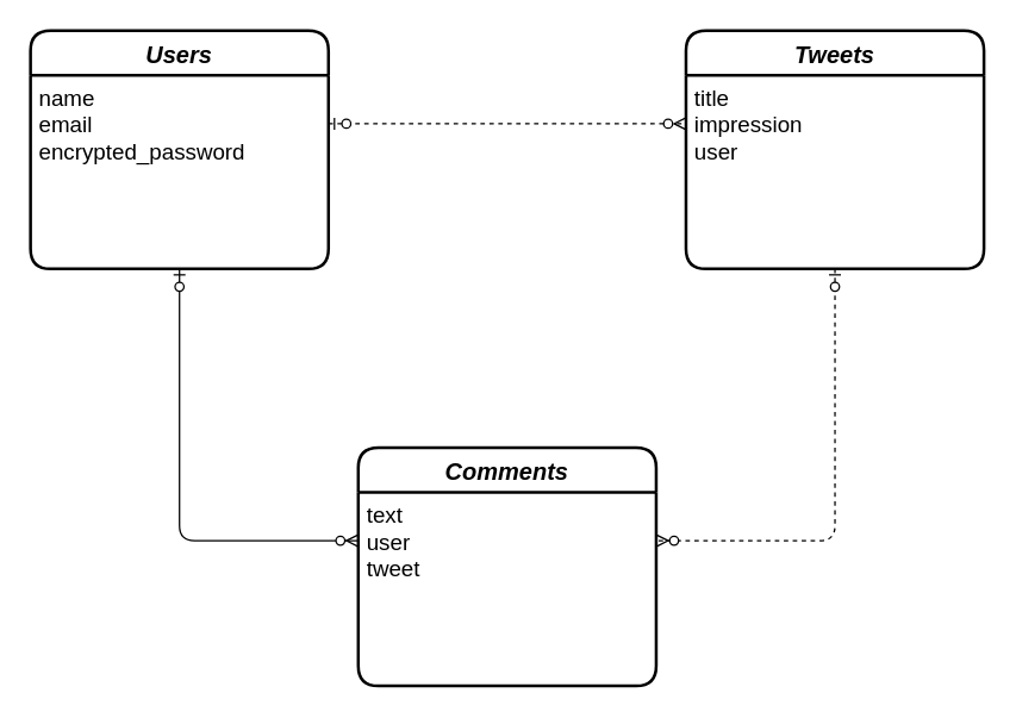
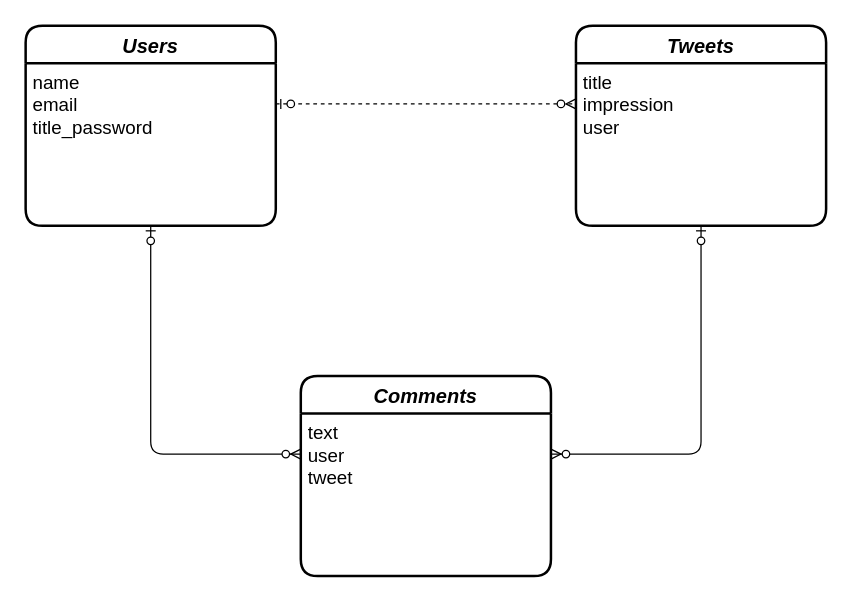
  <mxCell id="0" />
  <mxCell id="1" parent="0" />
  <mxCell id="2" value="Users" style="swimlane;childLayout=stackLayout;horizontal=1;startSize=30;horizontalStack=0;rounded=1;fontSize=16;fontStyle=3;strokeWidth=2;resizeParent=0;resizeLast=1;shadow=0;dashed=0;align=center;" parent="1" vertex="1"><mxGeometry x="20" y="20" width="200" height="160" as="geometry" /></mxCell>
- <mxCell id="3" value="name&#10;email&#10;encrypted_password&#10;" style="align=left;strokeColor=none;fillColor=none;spacingLeft=4;fontSize=15;verticalAlign=top;resizable=0;rotatable=0;part=1;" parent="2" vertex="1"><mxGeometry y="30" width="200" height="130" as="geometry" /></mxCell>
+ <mxCell id="3" value="name&#10;email&#10;title_password&#10;" style="align=left;strokeColor=none;fillColor=none;spacingLeft=4;fontSize=15;verticalAlign=top;resizable=0;rotatable=0;part=1;" parent="2" vertex="1"><mxGeometry y="30" width="200" height="130" as="geometry" /></mxCell>
  <mxCell id="4" value="Tweets" style="swimlane;childLayout=stackLayout;horizontal=1;startSize=30;horizontalStack=0;rounded=1;fontSize=16;fontStyle=3;strokeWidth=2;resizeParent=0;resizeLast=1;shadow=0;dashed=0;align=center;" parent="1" vertex="1"><mxGeometry x="460" y="20" width="200" height="160" as="geometry" /></mxCell>
  <mxCell id="5" value="title&#10;impression&#10;user" style="align=left;strokeColor=none;fillColor=none;spacingLeft=4;fontSize=15;verticalAlign=top;resizable=0;rotatable=0;part=1;" parent="4" vertex="1"><mxGeometry y="30" width="200" height="130" as="geometry" /></mxCell>
  <mxCell id="6" value="Comments" style="swimlane;childLayout=stackLayout;horizontal=1;startSize=30;horizontalStack=0;rounded=1;fontSize=16;fontStyle=3;strokeWidth=2;resizeParent=0;resizeLast=1;shadow=0;dashed=0;align=center;" parent="1" vertex="1"><mxGeometry x="240" y="300" width="200" height="160" as="geometry" /></mxCell>
  <mxCell id="7" value="text&#10;user&#10;tweet" style="align=left;strokeColor=none;fillColor=none;spacingLeft=4;fontSize=15;verticalAlign=top;resizable=0;rotatable=0;part=1;" parent="6" vertex="1"><mxGeometry y="30" width="200" height="130" as="geometry" /></mxCell>
  <mxCell id="8" value="" style="edgeStyle=orthogonalEdgeStyle;fontSize=12;html=1;endArrow=ERzeroToMany;startArrow=ERzeroToOne;exitX=0.5;exitY=1;exitDx=0;exitDy=0;entryX=0;entryY=0.25;entryDx=0;entryDy=0;" edge="1" parent="1" source="3" target="7"><mxGeometry width="100" height="100" relative="1" as="geometry"><mxPoint x="290" y="380" as="sourcePoint" /><mxPoint x="130" y="550" as="targetPoint" /></mxGeometry></mxCell>
- <mxCell id="9" value="" style="edgeStyle=orthogonalEdgeStyle;fontSize=12;html=1;endArrow=ERzeroToMany;startArrow=ERzeroToOne;entryX=1;entryY=0.25;entryDx=0;entryDy=0;exitX=0.5;exitY=1;exitDx=0;exitDy=0;dashed=1;" edge="1" parent="1" source="5" target="7"><mxGeometry width="100" height="100" relative="1" as="geometry"><mxPoint x="290" y="380" as="sourcePoint" /><mxPoint x="390" y="280" as="targetPoint" /></mxGeometry></mxCell>
+ <mxCell id="9" value="" style="edgeStyle=orthogonalEdgeStyle;fontSize=12;html=1;endArrow=ERzeroToMany;startArrow=ERzeroToOne;entryX=1;entryY=0.25;entryDx=0;entryDy=0;exitX=0.5;exitY=1;exitDx=0;exitDy=0;" edge="1" parent="1" source="5" target="7"><mxGeometry width="100" height="100" relative="1" as="geometry"><mxPoint x="290" y="380" as="sourcePoint" /><mxPoint x="390" y="280" as="targetPoint" /></mxGeometry></mxCell>
  <mxCell id="10" value="" style="edgeStyle=entityRelationEdgeStyle;fontSize=12;html=1;endArrow=ERzeroToMany;startArrow=ERzeroToOne;exitX=1;exitY=0.25;exitDx=0;exitDy=0;entryX=0;entryY=0.25;entryDx=0;entryDy=0;dashed=1;" edge="1" parent="1" source="3" target="5"><mxGeometry width="100" height="100" relative="1" as="geometry"><mxPoint x="240" y="90" as="sourcePoint" /><mxPoint x="340" y="-10" as="targetPoint" /></mxGeometry></mxCell>
